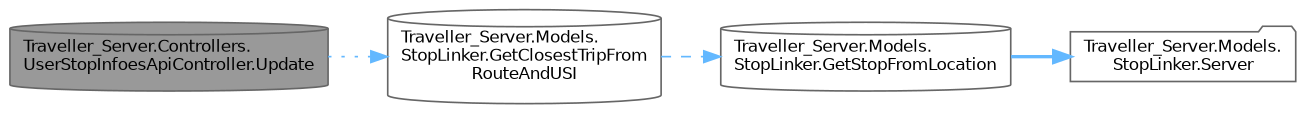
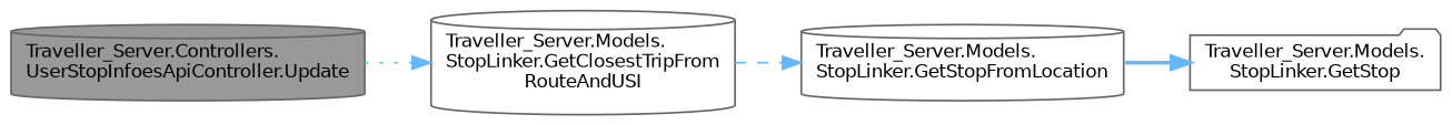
  digraph {
    rankdir=LR
    node [color=grey40 fillcolor=white fontname=Helvetica fontsize=10 shape=cylinder style=filled]
    edge [color=steelblue1 fontname=Helvetica fontsize=10 labelfontname=Helvetica labelfontsize=10]
    n1 [color=gray40 fillcolor=grey60 fontcolor=black height=0.2 label="Traveller_Server.Controllers.\lUserStopInfoesApiController.Update" width=0.4]
    n2 [height=0.2 label="Traveller_Server.Models.\lStopLinker.GetClosestTripFrom\lRouteAndUSI" width=0.4]
    n3 [height=0.2 label="Traveller_Server.Models.\lStopLinker.GetStopFromLocation" width=0.4]
-   n4 [height=0.2 label="Traveller_Server.Models.\lStopLinker.Server" shape=folder width=0.4]
+   n4 [height=0.2 label="Traveller_Server.Models.\lStopLinker.GetStop" shape=folder width=0.4]
    n1 -> n2 [style=dotted]
    n2 -> n3 [style=dashed]
    n3 -> n4 [style=bold]
  }
